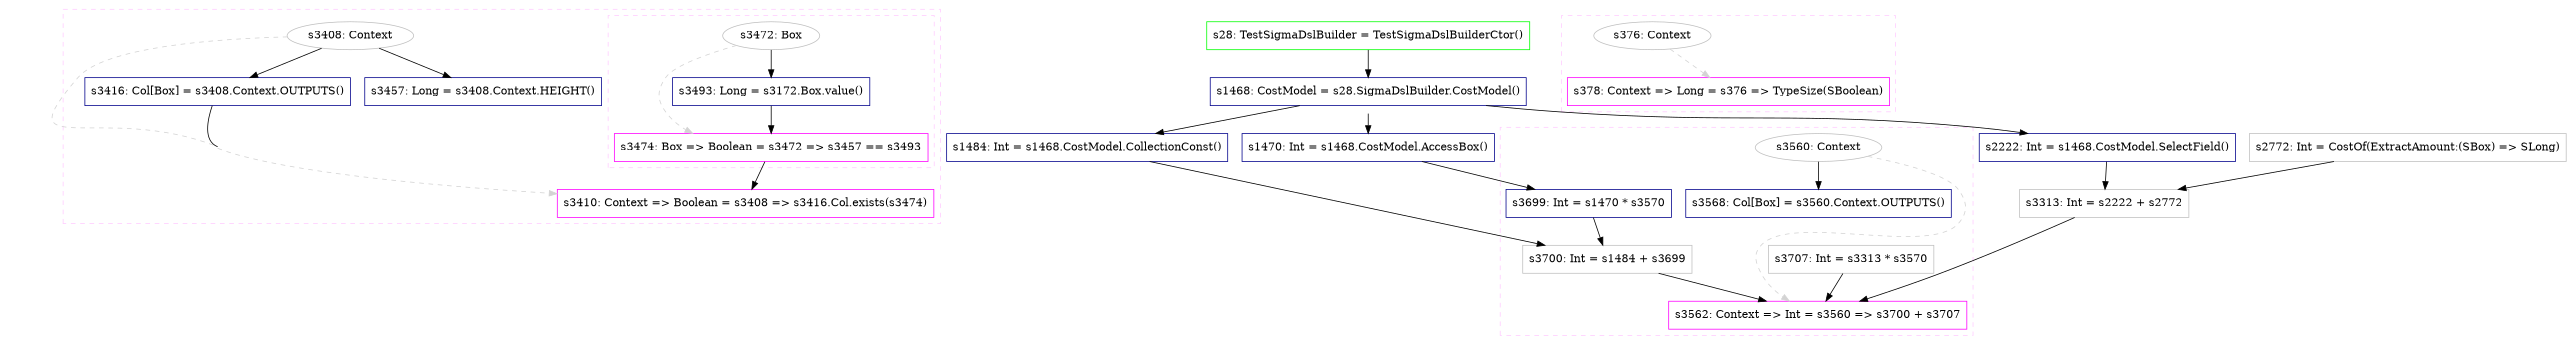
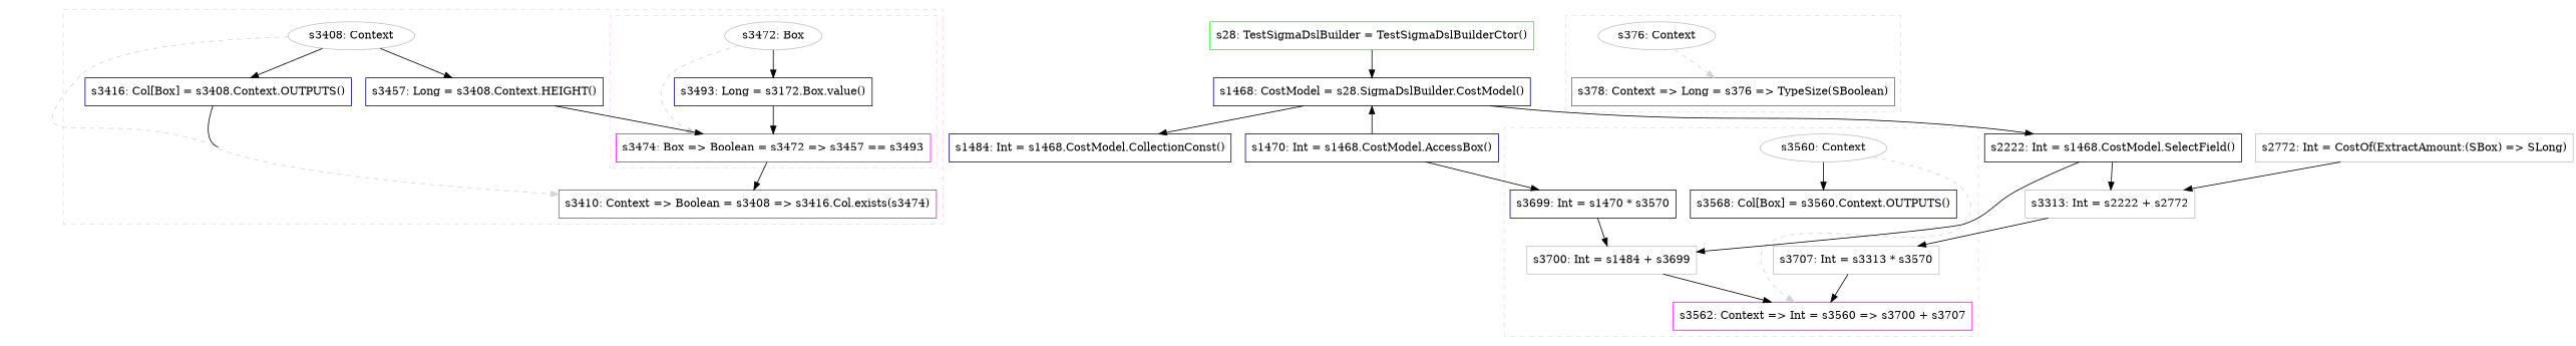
  digraph {
    concentrate=true
    node [color=darkblue fillcolor=white shape=box style=filled]
    edge [style=solid]
    n1 [color=gray label="s3408: Context" shape=oval]
    n2 [color=magenta label="s3410: Context => Boolean = s3408 => s3416.Col.exists(s3474)"]
    n3 [color=gray label="s3472: Box" shape=oval]
    n4 [color=magenta label="s3474: Box => Boolean = s3472 => s3457 == s3493"]
    n5 [label="s3493: Long = s3172.Box.value()"]
    n6 [label="s3416: Col[Box] = s3408.Context.OUTPUTS()"]
    n7 [label="s3457: Long = s3408.Context.HEIGHT()"]
    n8 [color=gray label="s3560: Context" shape=oval]
    n9 [color=magenta label="s3562: Context => Int = s3560 => s3700 + s3707"]
    n10 [label="s3568: Col[Box] = s3560.Context.OUTPUTS()"]
    n11 [label="s3699: Int = s1470 * s3570"]
    n12 [color=gray label="s3700: Int = s1484 + s3699"]
    n13 [color=gray label="s3707: Int = s3313 * s3570"]
    n14 [color=gray label="s376: Context" shape=oval]
    n15 [color=magenta label="s378: Context => Long = s376 => TypeSize(SBoolean)"]
    n16 [color=green label="s28: TestSigmaDslBuilder = TestSigmaDslBuilderCtor()"]
    n17 [label="s1468: CostModel = s28.SigmaDslBuilder.CostModel()"]
    n18 [label="s2222: Int = s1468.CostModel.SelectField()"]
    n19 [label="s1470: Int = s1468.CostModel.AccessBox()"]
    n20 [label="s1484: Int = s1468.CostModel.CollectionConst()"]
    n21 [color=gray label="s3313: Int = s2222 + s2772"]
    n22 [color=gray label="s2772: Int = CostOf(ExtractAmount:(SBox) => SLong)"]
    subgraph cluster_1 {
      color="#FFCCFF"
      style=dashed
      n6
      n7
      subgraph sub_2 {
        color="#FFCCFF"
        rank=source
        style=dashed
        n1
      }
      subgraph sub_3 {
        color="#FFCCFF"
        rank=sink
        style=dashed
        n2
      }
      subgraph cluster_4 {
        color="#FFCCFF"
        style=dashed
        n5
        subgraph sub_5 {
          color="#FFCCFF"
          rank=source
          style=dashed
          n3
        }
        subgraph sub_6 {
          color="#FFCCFF"
          rank=sink
          style=dashed
          n4
        }
      }
    }
    subgraph cluster_7 {
      color="#FFCCFF"
      style=dashed
      n10
      n11
      n12
      n13
      subgraph sub_8 {
        color="#FFCCFF"
        rank=source
        style=dashed
        n8
      }
      subgraph sub_9 {
        color="#FFCCFF"
        rank=sink
        style=dashed
        n9
      }
    }
    subgraph cluster_10 {
      color="#FFCCFF"
      style=dashed
      subgraph sub_11 {
        color="#FFCCFF"
        rank=source
        style=dashed
        n14
      }
      subgraph sub_12 {
        color="#FFCCFF"
        rank=sink
        style=dashed
        n15
      }
    }
    n1 -> n2 [color=lightgray style=dashed weight=0]
    n1 -> n6
    n1 -> n7
    n3 -> n4 [color=lightgray style=dashed weight=0]
    n3 -> n5
    n4 -> n2
    n5 -> n4
    n6 -> n2
+   n7 -> n4
    n8 -> n9 [color=lightgray style=dashed weight=0]
    n8 -> n10
    n11 -> n12
    n12 -> n9
    n13 -> n9
    n14 -> n15 [color=lightgray style=dashed weight=0]
    n16 -> n17
    n17 -> n18
-   n17 -> n19
+   n19 -> n17
    n17 -> n20
    n18 -> n21
    n19 -> n11
-   n20 -> n12
-   n21 -> n9
+   n18 -> n12
+   n21 -> n13
    n22 -> n21
  }
